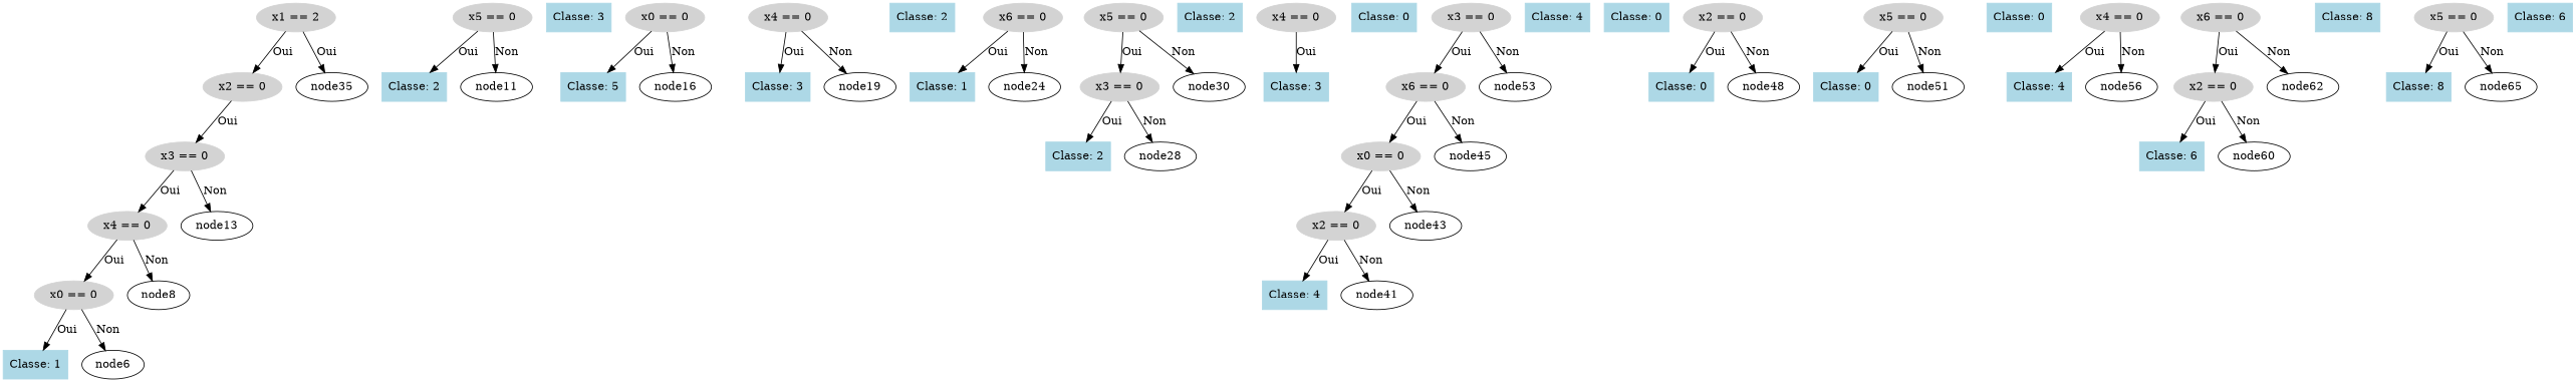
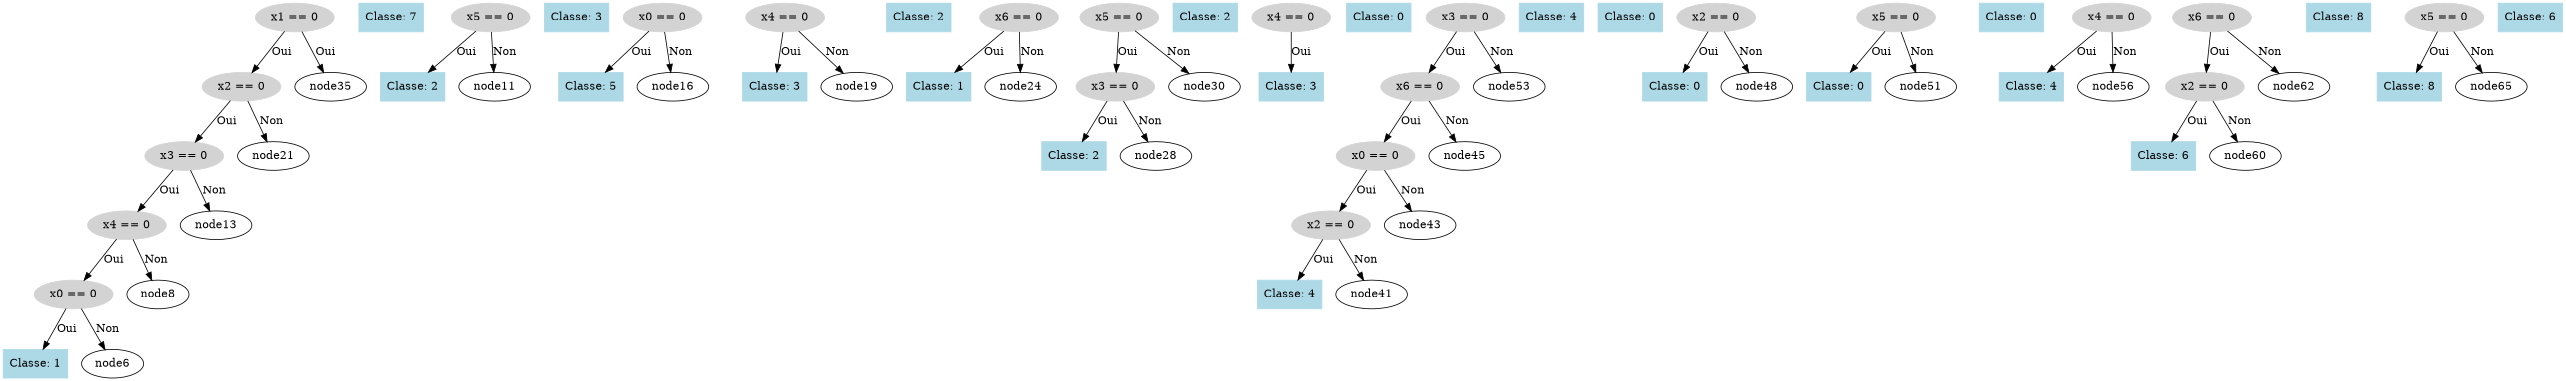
  digraph {
    node [color=lightblue shape=box style=filled]
-   n1 [color=lightgray label="x1 == 2" shape=ellipse]
+   n1 [color=lightgray label="x1 == 0" shape=ellipse]
    n2 [color=lightgray label="x2 == 0" shape=ellipse]
    node35 [color="" shape="" style=""]
    n4 [color=lightgray label="x3 == 0" shape=ellipse]
+   node21 [color="" shape="" style=""]
    n6 [color=lightgray label="x4 == 0" shape=ellipse]
    node13 [color="" shape="" style=""]
    n8 [color=lightgray label="x0 == 0" shape=ellipse]
    node8 [color="" shape="" style=""]
    n10 [label="Classe: 1"]
    node6 [color="" shape="" style=""]
+   n12 [label="Classe: 7"]
    n13 [color=lightgray label="x5 == 0" shape=ellipse]
    n14 [label="Classe: 2"]
    node11 [color="" shape="" style=""]
    n16 [label="Classe: 3"]
    n17 [color=lightgray label="x0 == 0" shape=ellipse]
    n18 [label="Classe: 5"]
    node16 [color="" shape="" style=""]
    n20 [color=lightgray label="x4 == 0" shape=ellipse]
    n21 [label="Classe: 3"]
    node19 [color="" shape="" style=""]
    n23 [label="Classe: 2"]
    n24 [color=lightgray label="x6 == 0" shape=ellipse]
    n25 [label="Classe: 1"]
    node24 [color="" shape="" style=""]
    n27 [color=lightgray label="x5 == 0" shape=ellipse]
    n28 [color=lightgray label="x3 == 0" shape=ellipse]
    node30 [color="" shape="" style=""]
    n30 [label="Classe: 2"]
    node28 [color="" shape="" style=""]
    n32 [label="Classe: 2"]
    n33 [color=lightgray label="x4 == 0" shape=ellipse]
    n34 [label="Classe: 3"]
    n35 [label="Classe: 0"]
    n36 [color=lightgray label="x3 == 0" shape=ellipse]
    n37 [color=lightgray label="x6 == 0" shape=ellipse]
    node53 [color="" shape="" style=""]
    n39 [color=lightgray label="x0 == 0" shape=ellipse]
    node45 [color="" shape="" style=""]
    n41 [color=lightgray label="x2 == 0" shape=ellipse]
    node43 [color="" shape="" style=""]
    n43 [label="Classe: 4"]
    node41 [color="" shape="" style=""]
    n45 [label="Classe: 4"]
    n46 [label="Classe: 0"]
    n47 [color=lightgray label="x2 == 0" shape=ellipse]
    n48 [label="Classe: 0"]
    node48 [color="" shape="" style=""]
    n50 [color=lightgray label="x5 == 0" shape=ellipse]
    n51 [label="Classe: 0"]
    node51 [color="" shape="" style=""]
    n53 [label="Classe: 0"]
    n54 [color=lightgray label="x4 == 0" shape=ellipse]
    n55 [label="Classe: 4"]
    node56 [color="" shape="" style=""]
    n57 [color=lightgray label="x6 == 0" shape=ellipse]
    n58 [color=lightgray label="x2 == 0" shape=ellipse]
    node62 [color="" shape="" style=""]
    n60 [label="Classe: 6"]
    node60 [color="" shape="" style=""]
    n62 [label="Classe: 8"]
    n63 [color=lightgray label="x5 == 0" shape=ellipse]
    n64 [label="Classe: 8"]
    node65 [color="" shape="" style=""]
    n66 [label="Classe: 6"]
    n1 -> n2 [label=Oui]
    n1 -> node35 [label=Oui]
    n2 -> n4 [label=Oui]
+   n2 -> node21 [label=Non]
    n4 -> n6 [label=Oui]
    n4 -> node13 [label=Non]
    n6 -> n8 [label=Oui]
    n6 -> node8 [label=Non]
    n8 -> n10 [label=Oui]
    n8 -> node6 [label=Non]
    n13 -> n14 [label=Oui]
    n13 -> node11 [label=Non]
    n17 -> n18 [label=Oui]
    n17 -> node16 [label=Non]
    n20 -> n21 [label=Oui]
    n20 -> node19 [label=Non]
    n24 -> n25 [label=Oui]
    n24 -> node24 [label=Non]
    n27 -> n28 [label=Oui]
    n27 -> node30 [label=Non]
    n28 -> n30 [label=Oui]
    n28 -> node28 [label=Non]
    n33 -> n34 [label=Oui]
    n36 -> n37 [label=Oui]
    n36 -> node53 [label=Non]
    n37 -> n39 [label=Oui]
    n37 -> node45 [label=Non]
    n39 -> n41 [label=Oui]
    n39 -> node43 [label=Non]
    n41 -> n43 [label=Oui]
    n41 -> node41 [label=Non]
    n47 -> n48 [label=Oui]
    n47 -> node48 [label=Non]
    n50 -> n51 [label=Oui]
    n50 -> node51 [label=Non]
    n54 -> n55 [label=Oui]
    n54 -> node56 [label=Non]
    n57 -> n58 [label=Oui]
    n57 -> node62 [label=Non]
    n58 -> n60 [label=Oui]
    n58 -> node60 [label=Non]
    n63 -> n64 [label=Oui]
    n63 -> node65 [label=Non]
  }
